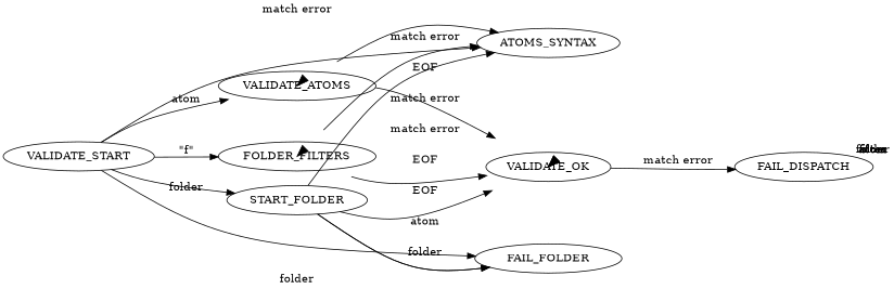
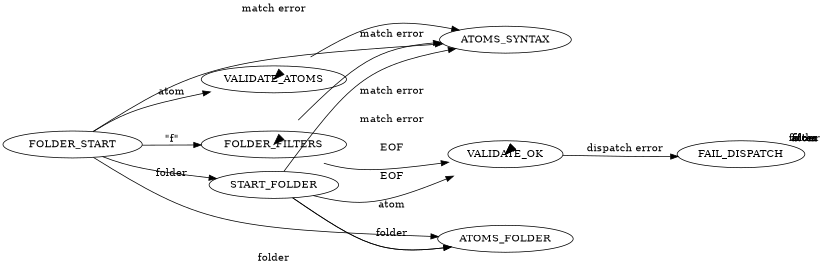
  digraph {
    rankdir=LR
    splines=curved
    n1 [label=FOLDER_FILTERS]
-   VALIDATE_START
+   VALIDATE_START [label=FOLDER_START]
    n3 [label=ATOMS_SYNTAX]
    n4 [label=START_FOLDER]
    VALIDATE_ATOMS
-   FAIL_FOLDER
+   FAIL_FOLDER [label=ATOMS_FOLDER]
    VALIDATE_OK
    FAIL_DISPATCH
    n1 -> n1 [label=filter]
    n1 -> n3 [label="match error"]
    n1 -> VALIDATE_OK [label=EOF]
    VALIDATE_START -> n1 [label="\"f\""]
    VALIDATE_START -> n3 [label="match error"]
    VALIDATE_START -> n4 [label=folder]
    VALIDATE_START -> VALIDATE_ATOMS [label=atom]
    VALIDATE_START -> FAIL_FOLDER [label=folder]
    n4 -> n3 [label="match error"]
    n4 -> FAIL_FOLDER [label=folder]
    n4 -> FAIL_FOLDER [label=atom]
    n4 -> VALIDATE_OK [label=EOF]
    VALIDATE_ATOMS -> n3 [label="match error"]
    VALIDATE_ATOMS -> VALIDATE_ATOMS [label=atom]
-   VALIDATE_ATOMS -> VALIDATE_OK [label=EOF]
    VALIDATE_OK -> VALIDATE_OK [label=filter]
    VALIDATE_OK -> VALIDATE_OK [label=folder]
    VALIDATE_OK -> VALIDATE_OK [label=atom]
-   VALIDATE_OK -> FAIL_DISPATCH [label="match error"]
+   VALIDATE_OK -> FAIL_DISPATCH [label="dispatch error"]
  }
